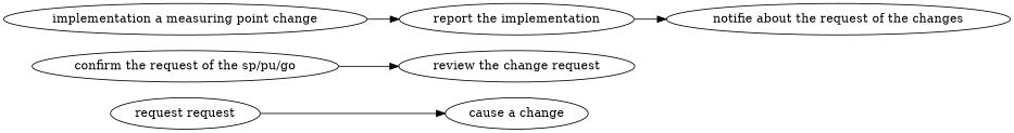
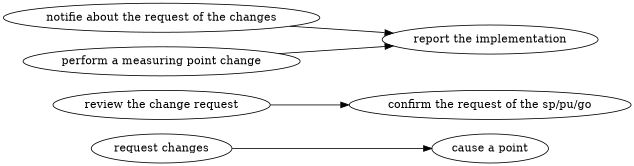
  strict digraph {
    rankdir=LR
    edge [attrs="{'type': 'flow', 'label': 'flow'}"]
-   "request changes" [attrs="{'type': 'Activity', 'label': 'request changes'}" label="request request"]
-   "cause a change" [attrs="{'type': 'Activity', 'label': 'cause a change'}"]
+   "request changes" [attrs="{'type': 'Activity', 'label': 'request changes'}"]
+   "cause a change" [attrs="{'type': 'Activity', 'label': 'cause a change'}" label="cause a point"]
    "review the change request" [attrs="{'type': 'Activity', 'label': 'review the change request'}"]
    "confirm the request of the sp/pu/go" [attrs="{'type': 'Activity', 'label': 'confirm the request of the sp/pu/go'}"]
    n5 [attrs="{'type': 'Activity', 'label': 'notifie about the failure of the changes'}" label="notifie about the request of the changes"]
-   "perform a measuring point change" [attrs="{'type': 'Activity', 'label': 'perform a measuring point change'}" label="implementation a measuring point change"]
+   "perform a measuring point change" [attrs="{'type': 'Activity', 'label': 'perform a measuring point change'}"]
    "report the implementation" [attrs="{'type': 'Activity', 'label': 'report the implementation'}"]
    "request changes" -> "cause a change"
-   "confirm the request of the sp/pu/go" -> "review the change request"
+   "review the change request" -> "confirm the request of the sp/pu/go"
    "perform a measuring point change" -> "report the implementation"
-   "report the implementation" -> n5
+   n5 -> "report the implementation"
  }
